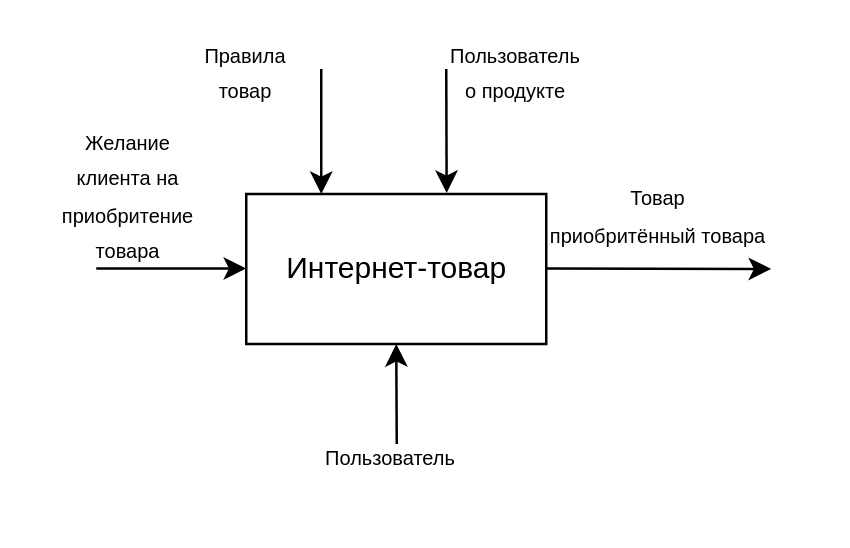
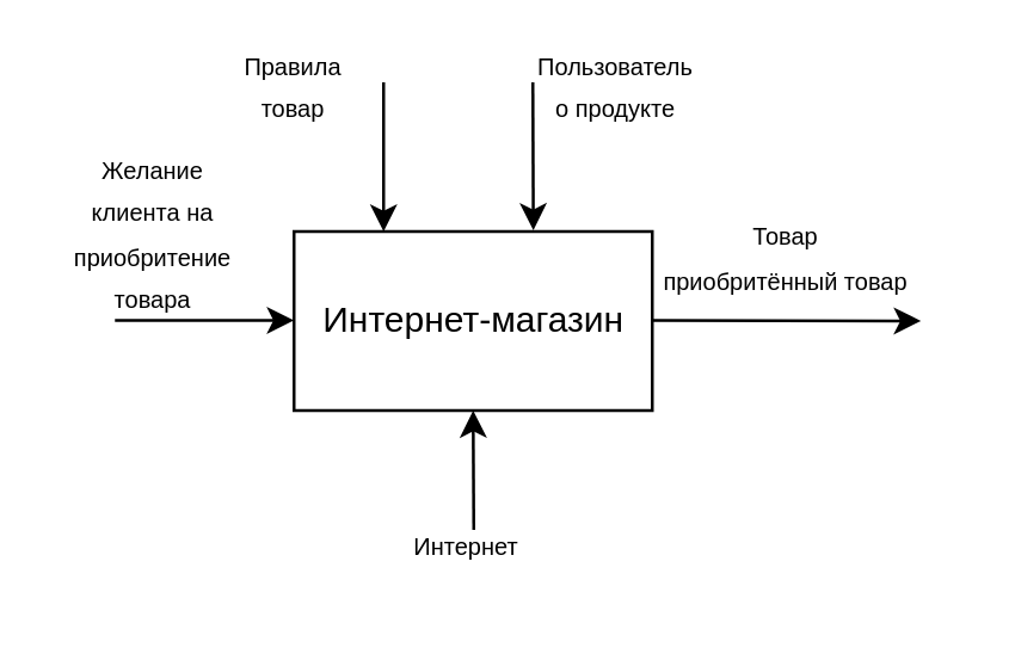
  <mxCell id="0" />
  <mxCell id="1" parent="0" />
  <mxCell id="2" value="" style="rounded=0;whiteSpace=wrap;html=1;" parent="1" vertex="1"><mxGeometry x="98" y="77" width="120" height="60" as="geometry" /></mxCell>
- <mxCell id="3" value="Интернет-товар&lt;br&gt;" style="text;html=1;strokeColor=none;fillColor=none;align=center;verticalAlign=middle;whiteSpace=wrap;rounded=0;" parent="1" vertex="1"><mxGeometry x="90.5" y="92" width="135" height="30" as="geometry" /></mxCell>
+ <mxCell id="3" value="Интернет-магазин&lt;br&gt;" style="text;html=1;strokeColor=none;fillColor=none;align=center;verticalAlign=middle;whiteSpace=wrap;rounded=0;" parent="1" vertex="1"><mxGeometry x="90.5" y="92" width="135" height="30" as="geometry" /></mxCell>
  <mxCell id="4" value="" style="endArrow=classic;html=1;rounded=0;entryX=0;entryY=0.167;entryDx=0;entryDy=0;entryPerimeter=0;" parent="1" edge="1"><mxGeometry width="50" height="50" relative="1" as="geometry"><mxPoint x="38" y="106.76" as="sourcePoint" /><mxPoint x="98" y="106.78" as="targetPoint" /></mxGeometry></mxCell>
  <mxCell id="5" value="" style="endArrow=classic;html=1;rounded=0;entryX=0.25;entryY=0;entryDx=0;entryDy=0;" parent="1" target="2" edge="1"><mxGeometry width="50" height="50" relative="1" as="geometry"><mxPoint x="128" y="27" as="sourcePoint" /><mxPoint x="158" y="27" as="targetPoint" /></mxGeometry></mxCell>
  <mxCell id="6" value="" style="endArrow=classic;html=1;rounded=0;entryX=0.668;entryY=-0.007;entryDx=0;entryDy=0;entryPerimeter=0;" parent="1" target="2" edge="1"><mxGeometry width="50" height="50" relative="1" as="geometry"><mxPoint x="178" y="27" as="sourcePoint" /><mxPoint x="238" y="27" as="targetPoint" /></mxGeometry></mxCell>
  <mxCell id="7" value="" style="endArrow=classic;html=1;rounded=0;" parent="1" edge="1"><mxGeometry width="50" height="50" relative="1" as="geometry"><mxPoint x="218" y="106.8" as="sourcePoint" /><mxPoint x="308" y="107" as="targetPoint" /></mxGeometry></mxCell>
- <mxCell id="8" value="&lt;font style=&quot;font-size: 8px;&quot;&gt;Товар&lt;br&gt;приобритённый товара&lt;br&gt;&lt;/font&gt;" style="text;html=1;strokeColor=none;fillColor=none;align=center;verticalAlign=middle;whiteSpace=wrap;rounded=0;" parent="1" vertex="1"><mxGeometry x="208" y="67" width="110" height="35" as="geometry" /></mxCell>
+ <mxCell id="8" value="&lt;font style=&quot;font-size: 8px;&quot;&gt;Товар&lt;br&gt;приобритённый товар&lt;br&gt;&lt;/font&gt;" style="text;html=1;strokeColor=none;fillColor=none;align=center;verticalAlign=middle;whiteSpace=wrap;rounded=0;" parent="1" vertex="1"><mxGeometry x="208" y="67" width="110" height="35" as="geometry" /></mxCell>
  <mxCell id="9" value="&lt;font style=&quot;font-size: 8px;&quot;&gt;Желание клиента на приобритение товара&lt;/font&gt;" style="text;html=1;strokeColor=none;fillColor=none;align=center;verticalAlign=middle;whiteSpace=wrap;rounded=0;" parent="1" vertex="1"><mxGeometry x="20.5" y="62" width="60" height="30" as="geometry" /></mxCell>
  <mxCell id="10" value="&lt;font style=&quot;font-size: 8px;&quot;&gt;Правила товар&lt;br&gt;&lt;br&gt;&lt;/font&gt;" style="text;html=1;strokeColor=none;fillColor=none;align=center;verticalAlign=middle;whiteSpace=wrap;rounded=0;" parent="1" vertex="1"><mxGeometry x="78" y="20" width="40" height="30" as="geometry" /></mxCell>
  <mxCell id="11" value="&lt;font style=&quot;font-size: 8px;&quot;&gt;Пользователь о продукте&lt;br&gt;&lt;br&gt;&lt;/font&gt;" style="text;html=1;strokeColor=none;fillColor=none;align=center;verticalAlign=middle;whiteSpace=wrap;rounded=0;" parent="1" vertex="1"><mxGeometry x="185.5" y="20" width="40" height="30" as="geometry" /></mxCell>
  <mxCell id="12" value="" style="endArrow=classic;html=1;rounded=0;entryX=0;entryY=0.167;entryDx=0;entryDy=0;entryPerimeter=0;" parent="1" edge="1"><mxGeometry width="50" height="50" relative="1" as="geometry"><mxPoint x="158.2" y="177" as="sourcePoint" /><mxPoint x="158" y="137" as="targetPoint" /></mxGeometry></mxCell>
- <mxCell id="13" value="&lt;font style=&quot;font-size: 8px;&quot;&gt;Пользователь&lt;/font&gt;" style="text;html=1;strokeColor=none;fillColor=none;align=center;verticalAlign=middle;whiteSpace=wrap;rounded=0;" parent="1" vertex="1"><mxGeometry x="125.5" y="167" width="60" height="30" as="geometry" /></mxCell>
+ <mxCell id="13" value="&lt;font style=&quot;font-size: 8px;&quot;&gt;Интернет&lt;/font&gt;" style="text;html=1;strokeColor=none;fillColor=none;align=center;verticalAlign=middle;whiteSpace=wrap;rounded=0;" parent="1" vertex="1"><mxGeometry x="125.5" y="167" width="60" height="30" as="geometry" /></mxCell>
